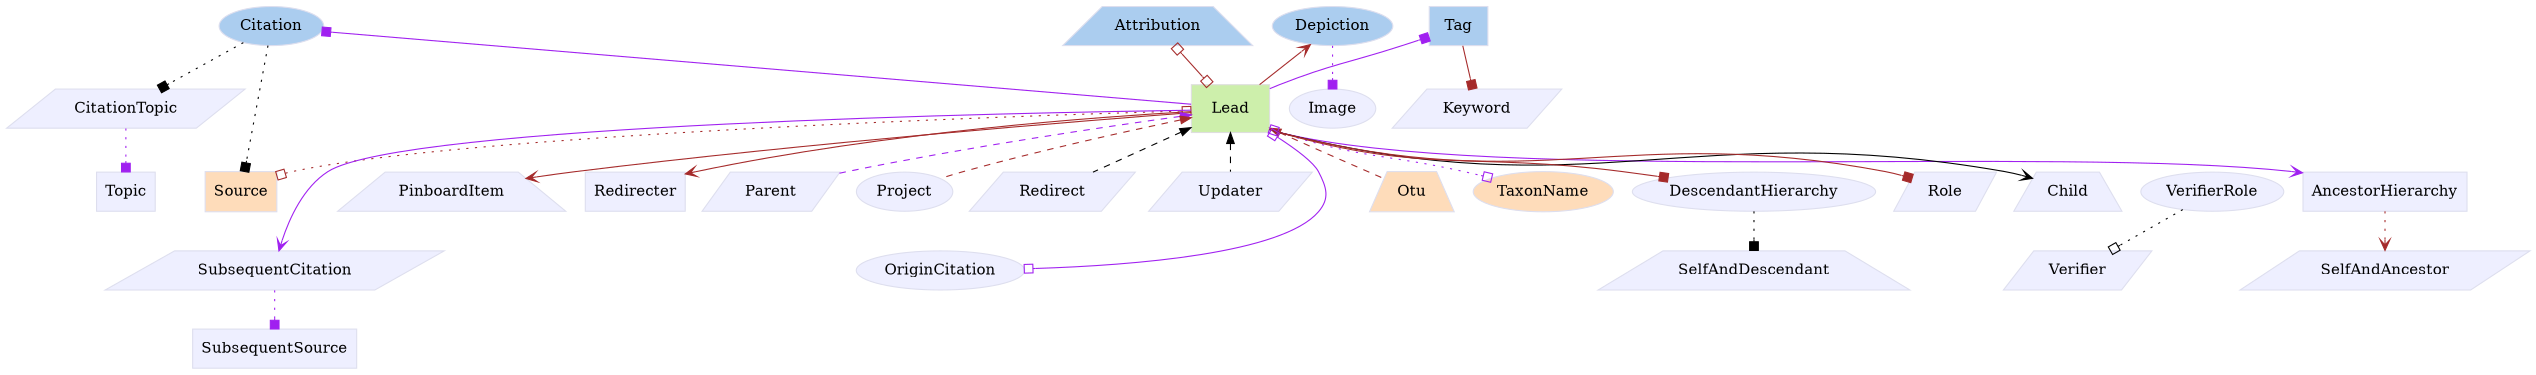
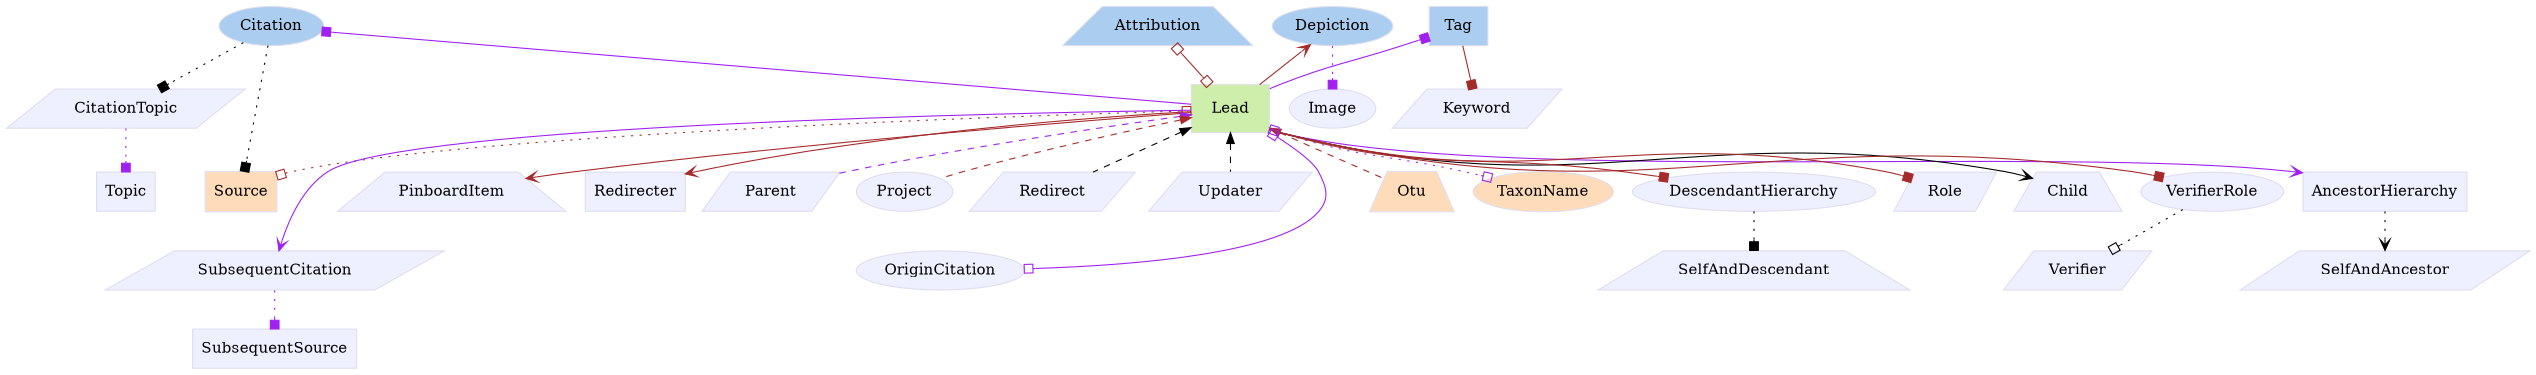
  digraph {
    rankdir=TB
    node [color="#dddeee" fillcolor="#eeefff" group=supporting shape=parallelogram style=filled]
    edge [arrowhead=box color=brown]
    n1 [fillcolor="#abcdef" group=annotator height=0.5 label=Citation shape=ellipse width=1.1279]
    n2 [fillcolor="#abcdef" group=annotator height=0.5 label=Depiction shape=ellipse width=1.3127]
    n3 [fillcolor="#abcdef" group=annotator height=0.5 label=Tag shape=box width=0.75]
    n4 [fillcolor="#abcdef" group=annotator height=0.5 label=Attribution shape=trapezium width=1.4406]
    n5 [fillcolor="#fedcba" group=core height=0.51389 label=Source shape=box width=0.75]
    n6 [fillcolor="#fedcba" group=core height=0.51389 label=Otu shape=trapezium width=0.75]
    n7 [fillcolor="#fedcba" group=core height=0.51389 label=TaxonName shape=ellipse width=1.1597]
    n8 [color="#dedede" fillcolor="#cdefab" group=target height=0.61111 label=Lead shape=box width=0.99337]
    n9 [height=0.5 label=AncestorHierarchy shape=box width=1.6493]
    n10 [height=0.5 label=Child shape=trapezium width=0.75]
    n11 [height=0.5 label=CitationTopic width=1.2639]
    n12 [height=0.5 label=DescendantHierarchy shape=ellipse width=1.8472]
    n13 [height=0.5 label=Image shape=ellipse width=0.75]
    n14 [height=0.5 label=Keyword width=0.92014]
    n15 [height=0.5 label=PinboardItem shape=trapezium width=1.2535]
    n16 [height=0.5 label=Redirecter shape=box width=1.0035]
    n17 [height=0.5 label=Role width=0.75]
    n18 [height=0.5 label=SelfAndAncestor width=1.5243]
    n19 [height=0.5 label=SelfAndDescendant shape=trapezium width=1.7222]
    n20 [height=0.5 label=SubsequentCitation width=1.691]
    n21 [height=0.5 label=SubsequentSource shape=box width=1.6076]
    n22 [height=0.5 label=Topic shape=box width=0.75]
    n23 [height=0.5 label=VerifierRole shape=ellipse width=1.1493]
    n24 [height=0.5 label=Verifier width=0.79514]
    n25 [height=0.5 label=Parent width=0.75]
    n26 [height=0.5 label=Project shape=ellipse width=0.75347]
    n27 [height=0.5 label=Redirect width=0.85764]
    n28 [height=0.5 label=Updater width=0.82639]
    n29 [height=0.5 label=OriginCitation shape=ellipse width=1.316]
    subgraph sub_1 {
      rank=min
      n1
      n2
      n3
      n4
    }
    subgraph sub_2 {
      n5
      n6
      n7
    }
    subgraph sub_3 {
      n8
      n9
      n10
      n11
      n12
      n13
      n14
      n15
      n16
      n17
      n18
      n19
      n20
      n21
      n22
      n23
      n24
      n25
      n26
      n27
      n28
      n29
    }
    n1 -> n5 [color=black style=dotted]
    n1 -> n11 [color=black style=dotted]
    n2 -> n13 [color=purple style=dotted]
    n3 -> n14 [style=solid]
    n5 -> n20 [style=invis arrowhead="" color=""]
    n5 -> n29 [style=invis arrowhead="" color=""]
    n8 -> n1 [color=purple]
    n8 -> n2 [arrowhead=vee]
    n8 -> n3 [color=purple]
    n8 -> n4 [arrowhead=obox arrowtail=obox dir=both]
    n8 -> n5 [arrowhead=obox arrowtail=obox dir=both style=dotted]
    n8 -> n6 [dir=back style=dashed arrowhead=""]
    n8 -> n7 [arrowhead=obox arrowtail=obox color=purple dir=both style=dotted]
    n8 -> n9 [arrowhead=vee color=purple]
    n8 -> n10 [arrowhead=vee color=black]
    n8 -> n12
    n8 -> n15 [arrowhead=vee]
    n8 -> n16 [arrowhead=vee]
    n8 -> n17
    n8 -> n20 [arrowhead=vee color=purple]
+   n8 -> n23
    n8 -> n25 [color=purple dir=back style=dashed arrowhead=""]
    n8 -> n26 [dir=back style=dashed arrowhead=""]
    n8 -> n27 [color=black dir=back style=dashed arrowhead=""]
    n8 -> n28 [color=black dir=back style=dashed arrowhead=""]
    n8 -> n29 [arrowhead=obox arrowtail=obox color=purple dir=both]
-   n9 -> n18 [arrowhead=vee style=dotted]
+   n9 -> n18 [arrowhead=vee color=black style=dotted]
    n11 -> n22 [color=purple style=dotted]
    n12 -> n19 [color=black style=dotted]
    n17 -> n24 [style=invis arrowhead="" color=""]
    n20 -> n21 [color=purple style=dotted]
    n23 -> n24 [arrowhead=obox color=black style=dotted]
  }
